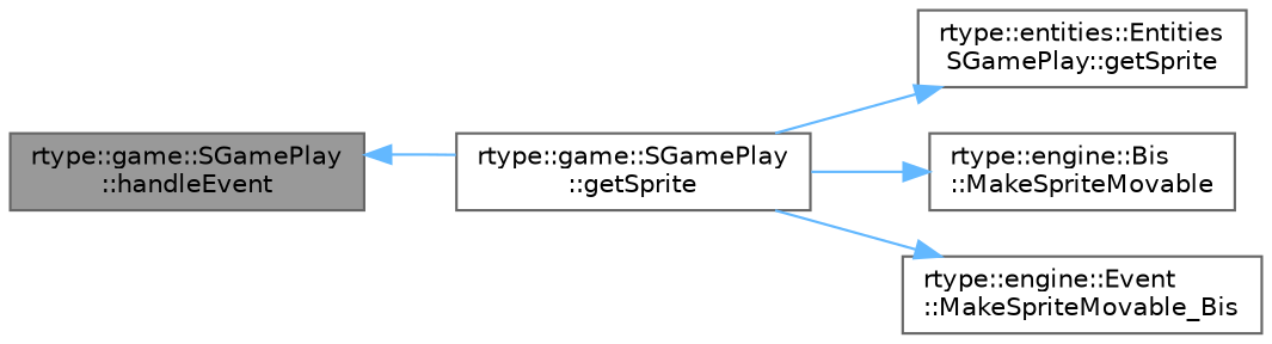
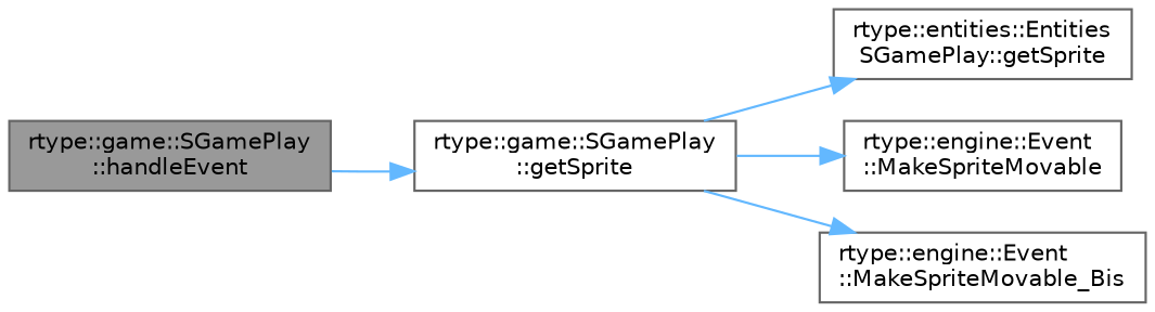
  digraph {
    rankdir=LR
    node [color=grey40 fillcolor=white fontname=Helvetica fontsize=10 shape=box style=filled]
    edge [color=steelblue1 fontname=Helvetica fontsize=10 labelfontname=Helvetica labelfontsize=10 style=solid]
    n1 [color=gray40 fillcolor=grey60 fontcolor=black height=0.2 label="rtype::game::SGamePlay\l::handleEvent" width=0.4]
    n2 [height=0.2 label="rtype::game::SGamePlay\l::getSprite" width=0.4]
    n3 [height=0.2 label="rtype::entities::Entities\lSGamePlay::getSprite" width=0.4]
-   n4 [height=0.2 label="rtype::engine::Bis\l::MakeSpriteMovable" width=0.4]
+   n4 [height=0.2 label="rtype::engine::Event\l::MakeSpriteMovable" width=0.4]
    n5 [height=0.2 label="rtype::engine::Event\l::MakeSpriteMovable_Bis" width=0.4]
-   n2 -> n1
+   n1 -> n2
    n2 -> n3
    n2 -> n4
    n2 -> n5
  }
